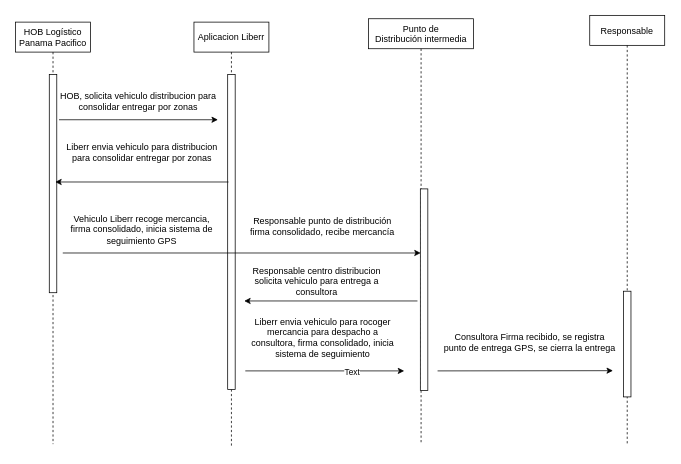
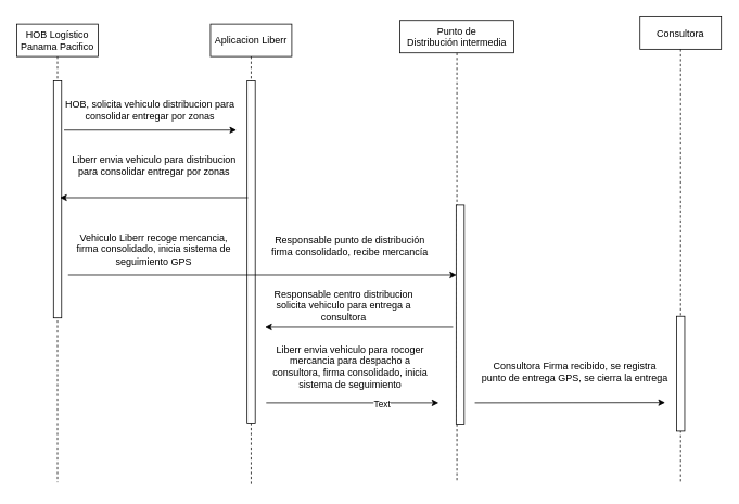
  <mxCell id="0" />
  <mxCell id="1" parent="0" />
  <mxCell id="2" value="HOB Logístico&#10;Panama Pacifico" style="shape=umlLifeline;perimeter=lifelinePerimeter;container=1;collapsible=0;recursiveResize=0;rounded=0;shadow=0;strokeWidth=1;" parent="1" vertex="1"><mxGeometry x="20" y="29" width="100" height="563" as="geometry" /></mxCell>
  <mxCell id="3" value="" style="points=[];perimeter=orthogonalPerimeter;rounded=0;shadow=0;strokeWidth=1;" parent="2" vertex="1"><mxGeometry x="45" y="70" width="10" height="291" as="geometry" /></mxCell>
  <mxCell id="4" value="Punto de &#10;Distribución intermedia" style="shape=umlLifeline;perimeter=lifelinePerimeter;container=1;collapsible=0;recursiveResize=0;rounded=0;shadow=0;strokeWidth=1;" parent="1" vertex="1"><mxGeometry x="491" y="24.5" width="140" height="566.5" as="geometry" /></mxCell>
  <mxCell id="5" value="" style="points=[];perimeter=orthogonalPerimeter;rounded=0;shadow=0;strokeWidth=1;" parent="4" vertex="1"><mxGeometry x="69" y="227" width="10" height="269" as="geometry" /></mxCell>
- <mxCell id="6" value="Responsable" style="shape=umlLifeline;perimeter=lifelinePerimeter;container=1;collapsible=0;recursiveResize=0;rounded=0;shadow=0;strokeWidth=1;" vertex="1" parent="1"><mxGeometry x="786" y="20" width="100" height="571" as="geometry" /></mxCell>
+ <mxCell id="6" value="Consultora" style="shape=umlLifeline;perimeter=lifelinePerimeter;container=1;collapsible=0;recursiveResize=0;rounded=0;shadow=0;strokeWidth=1;" vertex="1" parent="1"><mxGeometry x="786" y="20" width="100" height="571" as="geometry" /></mxCell>
  <mxCell id="7" value="Aplicacion Liberr" style="shape=umlLifeline;perimeter=lifelinePerimeter;container=1;collapsible=0;recursiveResize=0;rounded=0;shadow=0;strokeWidth=1;" vertex="1" parent="1"><mxGeometry x="258" y="29" width="100" height="568" as="geometry" /></mxCell>
  <mxCell id="8" value="" style="points=[];perimeter=orthogonalPerimeter;rounded=0;shadow=0;strokeWidth=1;" vertex="1" parent="7"><mxGeometry x="45" y="70" width="10" height="420" as="geometry" /></mxCell>
  <mxCell id="9" value="HOB, solicita vehiculo distribucion para consolidar entregar por zonas" style="text;html=1;strokeColor=none;fillColor=none;align=center;verticalAlign=middle;whiteSpace=wrap;rounded=0;" vertex="1" parent="1"><mxGeometry x="78" y="85" width="212" height="99" as="geometry" /></mxCell>
  <mxCell id="10" value="" style="endArrow=classic;html=1;exitX=0;exitY=0.75;exitDx=0;exitDy=0;entryX=1;entryY=0.75;entryDx=0;entryDy=0;" edge="1" parent="1" source="9" target="9"><mxGeometry width="50" height="50" relative="1" as="geometry"><mxPoint x="381" y="174" as="sourcePoint" /><mxPoint x="431" y="124" as="targetPoint" /></mxGeometry></mxCell>
  <mxCell id="11" value="Liberr envia vehiculo para distribucion para consolidar entregar por zonas" style="text;html=1;strokeColor=none;fillColor=none;align=center;verticalAlign=middle;whiteSpace=wrap;rounded=0;" vertex="1" parent="1"><mxGeometry x="82.5" y="172" width="212" height="61" as="geometry" /></mxCell>
  <mxCell id="12" value="" style="endArrow=classic;html=1;exitX=0;exitY=0.75;exitDx=0;exitDy=0;" edge="1" parent="1" target="4"><mxGeometry width="50" height="50" relative="1" as="geometry"><mxPoint x="83" y="337" as="sourcePoint" /><mxPoint x="295" y="337" as="targetPoint" /></mxGeometry></mxCell>
  <mxCell id="13" value="Vehiculo Liberr recoge mercancia, firma consolidado, inicia sistema de seguimiento GPS" style="text;html=1;strokeColor=none;fillColor=none;align=center;verticalAlign=middle;whiteSpace=wrap;rounded=0;" vertex="1" parent="1"><mxGeometry x="92" y="287" width="193" height="37" as="geometry" /></mxCell>
  <mxCell id="14" value="Responsable punto de distribución firma consolidado, recibe mercancía" style="text;html=1;strokeColor=none;fillColor=none;align=center;verticalAlign=middle;whiteSpace=wrap;rounded=0;" vertex="1" parent="1"><mxGeometry x="322" y="283" width="215" height="37" as="geometry" /></mxCell>
  <mxCell id="15" value="Responsable centro distribucion solicita vehiculo para entrega a consultora" style="text;html=1;strokeColor=none;fillColor=none;align=center;verticalAlign=middle;whiteSpace=wrap;rounded=0;" vertex="1" parent="1"><mxGeometry x="319" y="356" width="206" height="37" as="geometry" /></mxCell>
  <mxCell id="16" value="" style="endArrow=classic;html=1;entryX=1.133;entryY=0.423;entryDx=0;entryDy=0;entryPerimeter=0;" edge="1" parent="1"><mxGeometry width="50" height="50" relative="1" as="geometry"><mxPoint x="556.17" y="401.004" as="sourcePoint" /><mxPoint x="325" y="401.004" as="targetPoint" /></mxGeometry></mxCell>
  <mxCell id="17" value="" style="endArrow=classic;html=1;entryX=1.133;entryY=0.423;entryDx=0;entryDy=0;entryPerimeter=0;" edge="1" parent="1"><mxGeometry width="50" height="50" relative="1" as="geometry"><mxPoint x="304.08" y="242.284" as="sourcePoint" /><mxPoint x="72.91" y="242.284" as="targetPoint" /></mxGeometry></mxCell>
  <mxCell id="18" value="" style="endArrow=classic;html=1;exitX=0;exitY=0.75;exitDx=0;exitDy=0;entryX=1;entryY=0.75;entryDx=0;entryDy=0;" edge="1" parent="1"><mxGeometry width="50" height="50" relative="1" as="geometry"><mxPoint x="326.5" y="494.29" as="sourcePoint" /><mxPoint x="538.5" y="494.29" as="targetPoint" /></mxGeometry></mxCell>
  <mxCell id="19" value="Text" style="edgeLabel;html=1;align=center;verticalAlign=middle;resizable=0;points=[];" vertex="1" connectable="0" parent="18"><mxGeometry x="0.344" y="-1" relative="1" as="geometry"><mxPoint as="offset" /></mxGeometry></mxCell>
  <mxCell id="20" value="Liberr envia vehiculo para rocoger mercancia para despacho a consultora, firma consolidado, inicia sistema de seguimiento" style="text;html=1;strokeColor=none;fillColor=none;align=center;verticalAlign=middle;whiteSpace=wrap;rounded=0;" vertex="1" parent="1"><mxGeometry x="326.5" y="414" width="206" height="71" as="geometry" /></mxCell>
  <mxCell id="21" value="" style="points=[];perimeter=orthogonalPerimeter;rounded=0;shadow=0;strokeWidth=1;" vertex="1" parent="1"><mxGeometry x="831" y="388" width="10" height="141" as="geometry" /></mxCell>
  <mxCell id="22" value="" style="endArrow=classic;html=1;exitX=0;exitY=0.75;exitDx=0;exitDy=0;" edge="1" parent="1"><mxGeometry width="50" height="50" relative="1" as="geometry"><mxPoint x="583" y="494.29" as="sourcePoint" /><mxPoint x="817" y="494" as="targetPoint" /></mxGeometry></mxCell>
  <mxCell id="23" value="Consultora Firma recibido, se registra punto de entrega GPS, se cierra la entrega" style="text;html=1;strokeColor=none;fillColor=none;align=center;verticalAlign=middle;whiteSpace=wrap;rounded=0;" vertex="1" parent="1"><mxGeometry x="590" y="420" width="232" height="71" as="geometry" /></mxCell>
